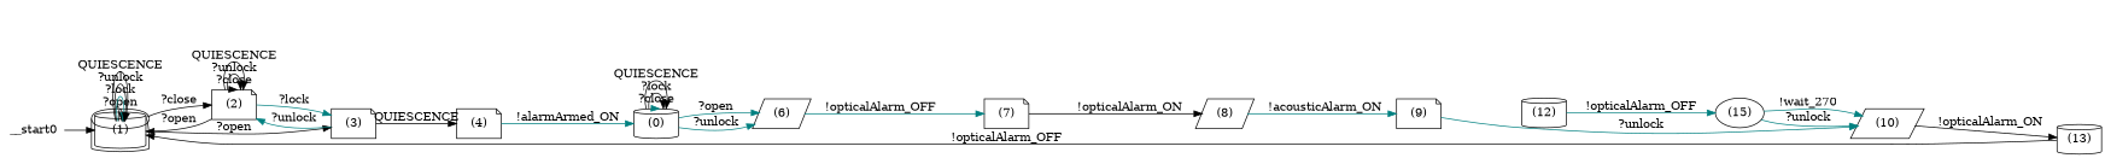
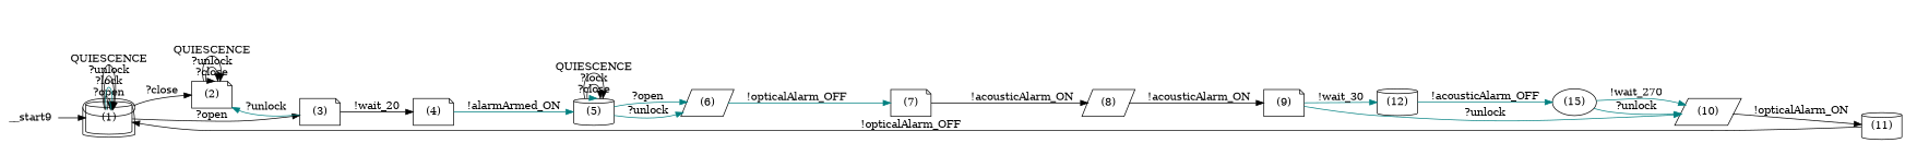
  digraph {
    mclimit=10.0
    nodesep=0.05
    rankdir=LR
    node [shape=note]
    edge [color=black]
    n1 [label="(1)" peripheries=2 shape=cylinder]
    n2 [label="(2)"]
    n3 [label="(3)"]
    n4 [label="(4)"]
-   n5 [label="(0)" shape=cylinder]
+   n5 [label="(5)" shape=cylinder]
    n6 [label="(6)" shape=parallelogram]
    n7 [label="(7)"]
    n8 [label="(8)" shape=parallelogram]
    n9 [label="(9)"]
    n10 [label="(12)" shape=cylinder]
    n11 [label="(10)" shape=parallelogram]
    n12 [label="(15)" shape=ellipse]
-   n13 [label="(13)" shape=cylinder]
-   __start0 [shape=none]
+   n13 [label="(11)" shape=cylinder]
+   __start0 [shape=none label=__start9]
    n1 -> n1 [label="?open"]
    n1 -> n1 [color=teal label="?lock"]
    n1 -> n1 [label="?unlock"]
    n1 -> n1 [label=QUIESCENCE]
    n1 -> n2 [label="?close"]
    n1 -> n3 [label="?open"]
-   n2 -> n1 [label="?open"]
    n2 -> n2 [label="?close"]
    n2 -> n2 [label="?unlock"]
    n2 -> n2 [label=QUIESCENCE]
-   n2 -> n3 [color=teal label="?lock"]
    n3 -> n2 [color=teal label="?unlock"]
-   n3 -> n4 [label=QUIESCENCE]
+   n3 -> n4 [label="!wait_20"]
    n4 -> n5 [color=teal label="!alarmArmed_ON"]
    n5 -> n5 [color=teal label="?close"]
    n5 -> n5 [label="?lock"]
    n5 -> n5 [label=QUIESCENCE]
    n5 -> n6 [color=teal label="?open"]
    n5 -> n6 [color=teal label="?unlock"]
    n6 -> n7 [color=teal label="!opticalAlarm_OFF"]
-   n7 -> n8 [label="!opticalAlarm_ON"]
-   n8 -> n9 [color=teal label="!acousticAlarm_ON"]
+   n7 -> n8 [label="!acousticAlarm_ON"]
+   n8 -> n9 [label="!acousticAlarm_ON"]
+   n9 -> n10 [color=teal label="!wait_30"]
    n9 -> n11 [color=teal label="?unlock"]
-   n10 -> n12 [color=teal label="!opticalAlarm_OFF"]
+   n10 -> n12 [color=teal label="!acousticAlarm_OFF"]
    n11 -> n13 [label="!opticalAlarm_ON"]
    n12 -> n11 [color=teal label="!wait_270"]
    n12 -> n11 [color=teal label="?unlock"]
    n13 -> n1 [label="!opticalAlarm_OFF"]
    __start0 -> n1
  }
